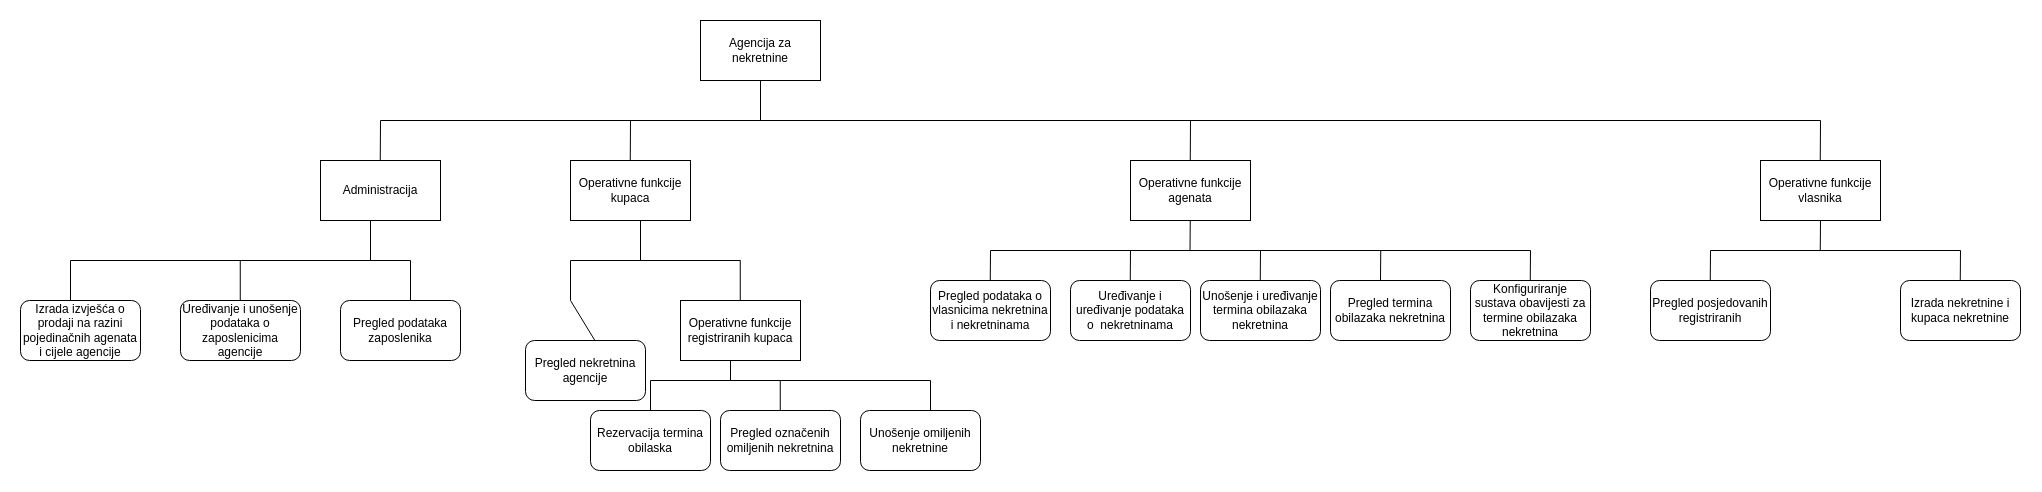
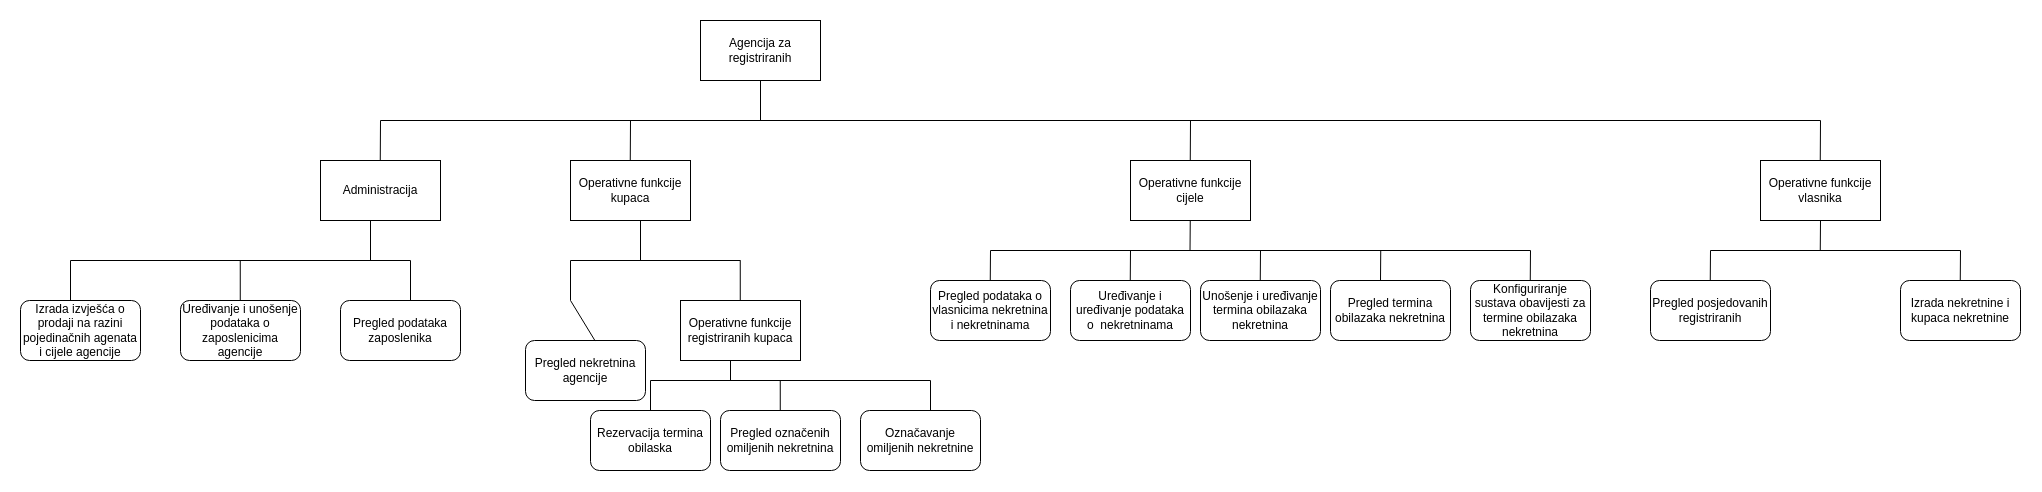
  <mxCell id="0" />
  <mxCell id="1" parent="0" />
- <mxCell id="2" value="Agencija za nekretnine" style="rounded=0;whiteSpace=wrap;html=1;" vertex="1" parent="1"><mxGeometry x="700" y="20" width="120" height="60" as="geometry" /></mxCell>
+ <mxCell id="2" value="Agencija za registriranih" style="rounded=0;whiteSpace=wrap;html=1;" vertex="1" parent="1"><mxGeometry x="700" y="20" width="120" height="60" as="geometry" /></mxCell>
  <mxCell id="3" value="Administracija" style="rounded=0;whiteSpace=wrap;html=1;" vertex="1" parent="1"><mxGeometry x="320" y="160" width="120" height="60" as="geometry" /></mxCell>
  <mxCell id="4" value="Operativne funkcije kupaca" style="rounded=0;whiteSpace=wrap;html=1;" vertex="1" parent="1"><mxGeometry x="570" y="160" width="120" height="60" as="geometry" /></mxCell>
- <mxCell id="5" value="Operativne funkcije agenata" style="rounded=0;whiteSpace=wrap;html=1;" vertex="1" parent="1"><mxGeometry x="1130" y="160" width="120" height="60" as="geometry" /></mxCell>
+ <mxCell id="5" value="Operativne funkcije cijele" style="rounded=0;whiteSpace=wrap;html=1;" vertex="1" parent="1"><mxGeometry x="1130" y="160" width="120" height="60" as="geometry" /></mxCell>
  <mxCell id="6" value="Operativne funkcije vlasnika" style="rounded=0;whiteSpace=wrap;html=1;" vertex="1" parent="1"><mxGeometry x="1760" y="160" width="120" height="60" as="geometry" /></mxCell>
  <mxCell id="7" value="" style="endArrow=none;html=1;rounded=0;" edge="1" parent="1"><mxGeometry width="50" height="50" relative="1" as="geometry"><mxPoint x="629.76" y="160" as="sourcePoint" /><mxPoint x="630" y="120" as="targetPoint" /></mxGeometry></mxCell>
  <mxCell id="8" value="" style="endArrow=none;html=1;rounded=0;" edge="1" parent="1"><mxGeometry width="50" height="50" relative="1" as="geometry"><mxPoint x="379.76" y="160" as="sourcePoint" /><mxPoint x="380" y="120" as="targetPoint" /></mxGeometry></mxCell>
  <mxCell id="9" value="" style="endArrow=none;html=1;rounded=0;" edge="1" parent="1"><mxGeometry width="50" height="50" relative="1" as="geometry"><mxPoint x="1189.76" y="160" as="sourcePoint" /><mxPoint x="1190" y="120" as="targetPoint" /></mxGeometry></mxCell>
  <mxCell id="10" value="" style="endArrow=none;html=1;rounded=0;" edge="1" parent="1"><mxGeometry width="50" height="50" relative="1" as="geometry"><mxPoint x="380" y="120" as="sourcePoint" /><mxPoint x="1820" y="120" as="targetPoint" /></mxGeometry></mxCell>
  <mxCell id="11" value="" style="endArrow=none;html=1;rounded=0;" edge="1" parent="1"><mxGeometry width="50" height="50" relative="1" as="geometry"><mxPoint x="760" y="120" as="sourcePoint" /><mxPoint x="760" y="80" as="targetPoint" /></mxGeometry></mxCell>
  <mxCell id="12" value="Izrada izvješća o prodaji na razini pojedinačnih agenata i cijele agencije" style="rounded=1;whiteSpace=wrap;html=1;" vertex="1" parent="1"><mxGeometry x="20" y="300" width="120" height="60" as="geometry" /></mxCell>
  <mxCell id="13" value="Uređivanje i unošenje podataka o zaposlenicima agencije" style="rounded=1;whiteSpace=wrap;html=1;" vertex="1" parent="1"><mxGeometry x="180" y="300" width="120" height="60" as="geometry" /></mxCell>
  <mxCell id="14" value="Pregled podataka zaposlenika" style="rounded=1;whiteSpace=wrap;html=1;" vertex="1" parent="1"><mxGeometry x="340" y="300" width="120" height="60" as="geometry" /></mxCell>
  <mxCell id="15" value="" style="endArrow=none;html=1;rounded=0;" edge="1" parent="1"><mxGeometry width="50" height="50" relative="1" as="geometry"><mxPoint x="70" y="300" as="sourcePoint" /><mxPoint x="70" y="260" as="targetPoint" /></mxGeometry></mxCell>
  <mxCell id="16" value="" style="endArrow=none;html=1;rounded=0;" edge="1" parent="1"><mxGeometry width="50" height="50" relative="1" as="geometry"><mxPoint x="239.76" y="300" as="sourcePoint" /><mxPoint x="239.76" y="260" as="targetPoint" /></mxGeometry></mxCell>
  <mxCell id="17" value="" style="endArrow=none;html=1;rounded=0;" edge="1" parent="1"><mxGeometry width="50" height="50" relative="1" as="geometry"><mxPoint x="410" y="300" as="sourcePoint" /><mxPoint x="410" y="260" as="targetPoint" /></mxGeometry></mxCell>
  <mxCell id="18" value="" style="endArrow=none;html=1;rounded=0;" edge="1" parent="1"><mxGeometry width="50" height="50" relative="1" as="geometry"><mxPoint x="70" y="260" as="sourcePoint" /><mxPoint x="410" y="260" as="targetPoint" /></mxGeometry></mxCell>
  <mxCell id="19" value="" style="endArrow=none;html=1;rounded=0;" edge="1" parent="1"><mxGeometry width="50" height="50" relative="1" as="geometry"><mxPoint x="370" y="260" as="sourcePoint" /><mxPoint x="370" y="220" as="targetPoint" /></mxGeometry></mxCell>
  <mxCell id="20" value="Operativne funkcije registriranih kupaca" style="rounded=0;whiteSpace=wrap;html=1;" vertex="1" parent="1"><mxGeometry x="680" y="300" width="120" height="60" as="geometry" /></mxCell>
  <mxCell id="21" value="" style="endArrow=none;html=1;rounded=0;" edge="1" parent="1"><mxGeometry width="50" height="50" relative="1" as="geometry"><mxPoint x="570" y="300" as="sourcePoint" /><mxPoint x="570" y="260" as="targetPoint" /></mxGeometry></mxCell>
  <mxCell id="22" value="" style="endArrow=none;html=1;rounded=0;" edge="1" parent="1"><mxGeometry width="50" height="50" relative="1" as="geometry"><mxPoint x="739.76" y="300" as="sourcePoint" /><mxPoint x="739.76" y="260" as="targetPoint" /></mxGeometry></mxCell>
  <mxCell id="23" value="" style="endArrow=none;html=1;rounded=0;" edge="1" parent="1"><mxGeometry width="50" height="50" relative="1" as="geometry"><mxPoint x="570" y="260" as="sourcePoint" /><mxPoint x="740" y="260" as="targetPoint" /></mxGeometry></mxCell>
  <mxCell id="24" value="" style="endArrow=none;html=1;rounded=0;" edge="1" parent="1"><mxGeometry width="50" height="50" relative="1" as="geometry"><mxPoint x="640" y="260" as="sourcePoint" /><mxPoint x="640" y="220" as="targetPoint" /></mxGeometry></mxCell>
  <mxCell id="25" value="Pregled nekretnina agencije" style="rounded=1;whiteSpace=wrap;html=1;" vertex="1" parent="1"><mxGeometry x="525" y="340" width="120" height="60" as="geometry" /></mxCell>
  <mxCell id="26" value="" style="endArrow=none;html=1;rounded=0;exitX=0.581;exitY=0.009;exitDx=0;exitDy=0;exitPerimeter=0;" edge="1" parent="1" source="25"><mxGeometry width="50" height="50" relative="1" as="geometry"><mxPoint x="520" y="410" as="sourcePoint" /><mxPoint x="570" y="300" as="targetPoint" /></mxGeometry></mxCell>
  <mxCell id="27" value="Rezervacija termina obilaska" style="rounded=1;whiteSpace=wrap;html=1;" vertex="1" parent="1"><mxGeometry x="590" y="410" width="120" height="60" as="geometry" /></mxCell>
  <mxCell id="28" value="Pregled označenih omiljenih nekretnina" style="rounded=1;whiteSpace=wrap;html=1;" vertex="1" parent="1"><mxGeometry x="720" y="410" width="120" height="60" as="geometry" /></mxCell>
- <mxCell id="29" value="Unošenje omiljenih nekretnine" style="rounded=1;whiteSpace=wrap;html=1;" vertex="1" parent="1"><mxGeometry x="860" y="410" width="120" height="60" as="geometry" /></mxCell>
+ <mxCell id="29" value="Označavanje omiljenih nekretnine" style="rounded=1;whiteSpace=wrap;html=1;" vertex="1" parent="1"><mxGeometry x="860" y="410" width="120" height="60" as="geometry" /></mxCell>
  <mxCell id="30" value="" style="endArrow=none;html=1;rounded=0;" edge="1" parent="1"><mxGeometry width="50" height="50" relative="1" as="geometry"><mxPoint x="650" y="410" as="sourcePoint" /><mxPoint x="650" y="380" as="targetPoint" /></mxGeometry></mxCell>
  <mxCell id="31" value="" style="endArrow=none;html=1;rounded=0;" edge="1" parent="1"><mxGeometry width="50" height="50" relative="1" as="geometry"><mxPoint x="779.76" y="410" as="sourcePoint" /><mxPoint x="779.76" y="380" as="targetPoint" /></mxGeometry></mxCell>
  <mxCell id="32" value="" style="endArrow=none;html=1;rounded=0;" edge="1" parent="1"><mxGeometry width="50" height="50" relative="1" as="geometry"><mxPoint x="930" y="410" as="sourcePoint" /><mxPoint x="930" y="380" as="targetPoint" /></mxGeometry></mxCell>
  <mxCell id="33" value="" style="endArrow=none;html=1;rounded=0;" edge="1" parent="1"><mxGeometry width="50" height="50" relative="1" as="geometry"><mxPoint x="650" y="380" as="sourcePoint" /><mxPoint x="930" y="380" as="targetPoint" /></mxGeometry></mxCell>
  <mxCell id="34" value="" style="endArrow=none;html=1;rounded=0;" edge="1" parent="1"><mxGeometry width="50" height="50" relative="1" as="geometry"><mxPoint x="730" y="380" as="sourcePoint" /><mxPoint x="730" y="360" as="targetPoint" /></mxGeometry></mxCell>
  <mxCell id="35" value="Pregled posjedovanih registriranih" style="rounded=1;whiteSpace=wrap;html=1;" vertex="1" parent="1"><mxGeometry x="1650" y="280" width="120" height="60" as="geometry" /></mxCell>
  <mxCell id="36" value="Izrada nekretnine i kupaca nekretnine" style="rounded=1;whiteSpace=wrap;html=1;" vertex="1" parent="1"><mxGeometry x="1900" y="280" width="120" height="60" as="geometry" /></mxCell>
  <mxCell id="37" value="" style="endArrow=none;html=1;rounded=0;" edge="1" parent="1"><mxGeometry width="50" height="50" relative="1" as="geometry"><mxPoint x="1819.76" y="160" as="sourcePoint" /><mxPoint x="1820" y="120" as="targetPoint" /></mxGeometry></mxCell>
  <mxCell id="38" value="" style="endArrow=none;html=1;rounded=0;exitX=0.469;exitY=-0.031;exitDx=0;exitDy=0;exitPerimeter=0;" edge="1" parent="1"><mxGeometry width="50" height="50" relative="1" as="geometry"><mxPoint x="1959.76" y="280" as="sourcePoint" /><mxPoint x="1960" y="250" as="targetPoint" /></mxGeometry></mxCell>
  <mxCell id="39" value="" style="endArrow=none;html=1;rounded=0;exitX=0.469;exitY=-0.031;exitDx=0;exitDy=0;exitPerimeter=0;" edge="1" parent="1"><mxGeometry width="50" height="50" relative="1" as="geometry"><mxPoint x="1709.76" y="280" as="sourcePoint" /><mxPoint x="1710" y="250" as="targetPoint" /></mxGeometry></mxCell>
  <mxCell id="40" value="" style="endArrow=none;html=1;rounded=0;" edge="1" parent="1"><mxGeometry width="50" height="50" relative="1" as="geometry"><mxPoint x="1710" y="250" as="sourcePoint" /><mxPoint x="1960" y="250" as="targetPoint" /></mxGeometry></mxCell>
  <mxCell id="41" value="" style="endArrow=none;html=1;rounded=0;exitX=0.469;exitY=-0.031;exitDx=0;exitDy=0;exitPerimeter=0;" edge="1" parent="1"><mxGeometry width="50" height="50" relative="1" as="geometry"><mxPoint x="1819.76" y="250" as="sourcePoint" /><mxPoint x="1820" y="220" as="targetPoint" /></mxGeometry></mxCell>
  <mxCell id="42" value="Pregled podataka o vlasnicima nekretnina i nekretninama" style="rounded=1;whiteSpace=wrap;html=1;" vertex="1" parent="1"><mxGeometry x="930" y="280" width="120" height="60" as="geometry" /></mxCell>
  <mxCell id="43" value="Uređivanje i uređivanje podataka o&amp;nbsp; nekretninama" style="rounded=1;whiteSpace=wrap;html=1;" vertex="1" parent="1"><mxGeometry x="1070" y="280" width="120" height="60" as="geometry" /></mxCell>
  <mxCell id="44" value="Unošenje i uređivanje termina obilazaka nekretnina" style="rounded=1;whiteSpace=wrap;html=1;" vertex="1" parent="1"><mxGeometry x="1200" y="280" width="120" height="60" as="geometry" /></mxCell>
  <mxCell id="45" value="Pregled termina obilazaka nekretnina" style="rounded=1;whiteSpace=wrap;html=1;" vertex="1" parent="1"><mxGeometry x="1330" y="280" width="120" height="60" as="geometry" /></mxCell>
  <mxCell id="46" value="" style="endArrow=none;html=1;rounded=0;exitX=0.469;exitY=-0.031;exitDx=0;exitDy=0;exitPerimeter=0;" edge="1" parent="1"><mxGeometry width="50" height="50" relative="1" as="geometry"><mxPoint x="1380" y="280" as="sourcePoint" /><mxPoint x="1380.24" y="250" as="targetPoint" /></mxGeometry></mxCell>
  <mxCell id="47" value="" style="endArrow=none;html=1;rounded=0;exitX=0.469;exitY=-0.031;exitDx=0;exitDy=0;exitPerimeter=0;" edge="1" parent="1"><mxGeometry width="50" height="50" relative="1" as="geometry"><mxPoint x="1259.76" y="280" as="sourcePoint" /><mxPoint x="1260" y="250" as="targetPoint" /></mxGeometry></mxCell>
  <mxCell id="48" value="" style="endArrow=none;html=1;rounded=0;exitX=0.469;exitY=-0.031;exitDx=0;exitDy=0;exitPerimeter=0;" edge="1" parent="1"><mxGeometry width="50" height="50" relative="1" as="geometry"><mxPoint x="1129.76" y="280" as="sourcePoint" /><mxPoint x="1130" y="250" as="targetPoint" /></mxGeometry></mxCell>
  <mxCell id="49" value="" style="endArrow=none;html=1;rounded=0;exitX=0.469;exitY=-0.031;exitDx=0;exitDy=0;exitPerimeter=0;" edge="1" parent="1"><mxGeometry width="50" height="50" relative="1" as="geometry"><mxPoint x="989.76" y="280" as="sourcePoint" /><mxPoint x="990" y="250" as="targetPoint" /></mxGeometry></mxCell>
  <mxCell id="50" value="" style="endArrow=none;html=1;rounded=0;" edge="1" parent="1"><mxGeometry width="50" height="50" relative="1" as="geometry"><mxPoint x="990" y="250" as="sourcePoint" /><mxPoint x="1530" y="250" as="targetPoint" /></mxGeometry></mxCell>
  <mxCell id="51" value="" style="endArrow=none;html=1;rounded=0;exitX=0.469;exitY=-0.031;exitDx=0;exitDy=0;exitPerimeter=0;" edge="1" parent="1"><mxGeometry width="50" height="50" relative="1" as="geometry"><mxPoint x="1189.52" y="250" as="sourcePoint" /><mxPoint x="1189.76" y="220" as="targetPoint" /></mxGeometry></mxCell>
  <mxCell id="52" value="Konfiguriranje sustava obavijesti za termine obilazaka nekretnina" style="rounded=1;whiteSpace=wrap;html=1;" vertex="1" parent="1"><mxGeometry x="1470" y="280" width="120" height="60" as="geometry" /></mxCell>
  <mxCell id="53" value="" style="endArrow=none;html=1;rounded=0;exitX=0.469;exitY=-0.031;exitDx=0;exitDy=0;exitPerimeter=0;" edge="1" parent="1"><mxGeometry width="50" height="50" relative="1" as="geometry"><mxPoint x="1529.76" y="280" as="sourcePoint" /><mxPoint x="1530" y="250" as="targetPoint" /></mxGeometry></mxCell>
